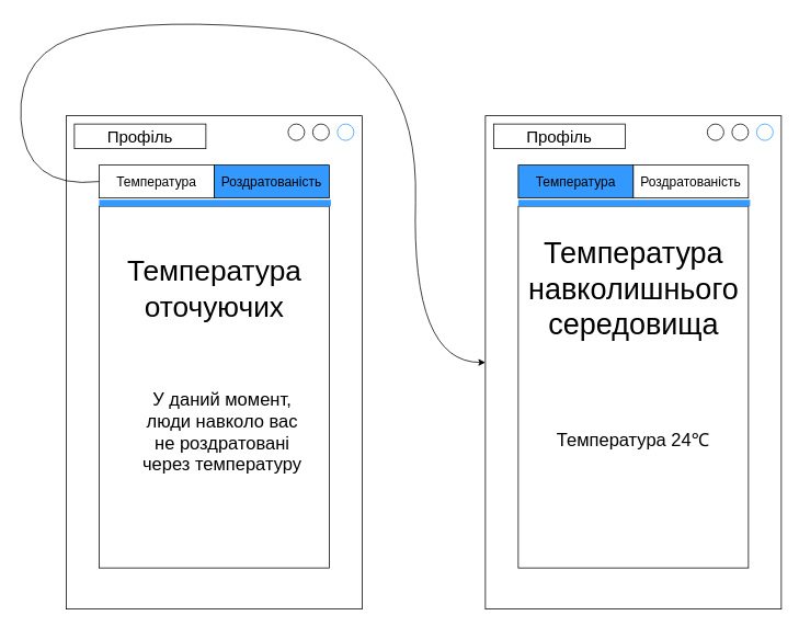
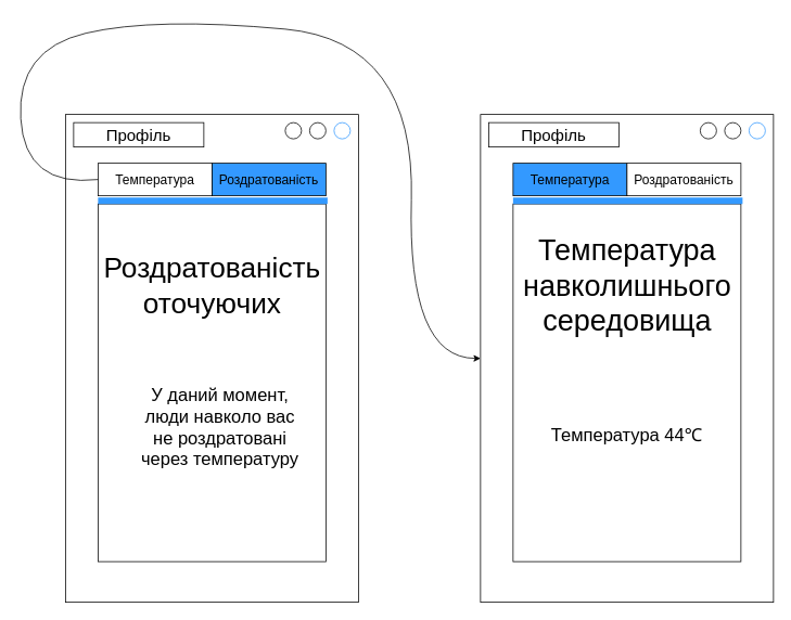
  <mxCell id="0" />
  <mxCell id="1" parent="0" />
  <mxCell id="2" value="" style="rounded=0;whiteSpace=wrap;html=1;" vertex="1" parent="1"><mxGeometry x="590" y="140" width="360" height="600" as="geometry" /></mxCell>
  <mxCell id="3" value="" style="rounded=0;whiteSpace=wrap;html=1;" vertex="1" parent="1"><mxGeometry x="630" y="250" width="280" height="440" as="geometry" /></mxCell>
  <mxCell id="4" value="Температура навколишнього середовища" style="text;html=1;strokeColor=none;fillColor=none;align=center;verticalAlign=middle;whiteSpace=wrap;rounded=0;fontSize=36;" vertex="1" parent="1"><mxGeometry x="637.5" y="270" width="265" height="160" as="geometry" /></mxCell>
- <mxCell id="5" value="&lt;font style=&quot;font-size: 22px;&quot;&gt;Температура 24&lt;/font&gt;&lt;font style=&quot;font-size: 22px;&quot;&gt;℃&lt;/font&gt;" style="text;html=1;strokeColor=none;fillColor=none;align=center;verticalAlign=middle;whiteSpace=wrap;rounded=0;" vertex="1" parent="1"><mxGeometry x="670" y="520" width="200" height="30" as="geometry" /></mxCell>
+ <mxCell id="5" value="&lt;font style=&quot;font-size: 22px;&quot;&gt;Температура 44&lt;/font&gt;&lt;font style=&quot;font-size: 22px;&quot;&gt;℃&lt;/font&gt;" style="text;html=1;strokeColor=none;fillColor=none;align=center;verticalAlign=middle;whiteSpace=wrap;rounded=0;" vertex="1" parent="1"><mxGeometry x="670" y="520" width="200" height="30" as="geometry" /></mxCell>
  <mxCell id="6" value="&lt;font style=&quot;font-size: 16px;&quot;&gt;Температура&lt;/font&gt;" style="rounded=0;whiteSpace=wrap;html=1;fillColor=#3399FF;" vertex="1" parent="1"><mxGeometry x="630" y="200" width="140" height="40" as="geometry" /></mxCell>
  <mxCell id="7" value="&lt;font style=&quot;font-size: 16px;&quot;&gt;Роздратованість&lt;/font&gt;" style="rounded=0;whiteSpace=wrap;html=1;" vertex="1" parent="1"><mxGeometry x="770" y="200" width="140" height="40" as="geometry" /></mxCell>
  <mxCell id="8" value="" style="endArrow=none;html=1;rounded=0;strokeWidth=8;strokeColor=#3399FF;" edge="1" parent="1"><mxGeometry width="50" height="50" relative="1" as="geometry"><mxPoint x="912" y="246" as="sourcePoint" /><mxPoint x="630" y="246" as="targetPoint" /></mxGeometry></mxCell>
  <mxCell id="9" value="" style="ellipse;whiteSpace=wrap;html=1;" vertex="1" parent="1"><mxGeometry x="860" y="150" width="20" height="20" as="geometry" /></mxCell>
  <mxCell id="10" value="" style="ellipse;whiteSpace=wrap;html=1;" vertex="1" parent="1"><mxGeometry x="890" y="150" width="20" height="20" as="geometry" /></mxCell>
  <mxCell id="11" value="" style="ellipse;whiteSpace=wrap;html=1;strokeColor=#3399FF;" vertex="1" parent="1"><mxGeometry x="920" y="150" width="20" height="20" as="geometry" /></mxCell>
  <mxCell id="12" value="&lt;font style=&quot;font-size: 20px;&quot;&gt;Профіль&lt;/font&gt;" style="rounded=0;whiteSpace=wrap;html=1;" vertex="1" parent="1"><mxGeometry x="600" y="150" width="160" height="30" as="geometry" /></mxCell>
  <mxCell id="13" value="" style="rounded=0;whiteSpace=wrap;html=1;" vertex="1" parent="1"><mxGeometry x="80" y="140" width="360" height="600" as="geometry" /></mxCell>
  <mxCell id="14" value="" style="rounded=0;whiteSpace=wrap;html=1;" vertex="1" parent="1"><mxGeometry x="120" y="250" width="280" height="440" as="geometry" /></mxCell>
- <mxCell id="15" value="&lt;font style=&quot;font-size: 35px;&quot;&gt;Температура оточуючих&lt;/font&gt;" style="text;html=1;strokeColor=none;fillColor=none;align=center;verticalAlign=middle;whiteSpace=wrap;rounded=0;fontSize=36;" vertex="1" parent="1"><mxGeometry x="127.5" y="270" width="265" height="160" as="geometry" /></mxCell>
+ <mxCell id="15" value="&lt;font style=&quot;font-size: 35px;&quot;&gt;Роздратованість оточуючих&lt;/font&gt;" style="text;html=1;strokeColor=none;fillColor=none;align=center;verticalAlign=middle;whiteSpace=wrap;rounded=0;fontSize=36;" vertex="1" parent="1"><mxGeometry x="127.5" y="270" width="265" height="160" as="geometry" /></mxCell>
  <mxCell id="16" value="&lt;font style=&quot;font-size: 16px;&quot;&gt;Температура&lt;/font&gt;" style="rounded=0;whiteSpace=wrap;html=1;fillColor=#FFFFFF;" vertex="1" parent="1"><mxGeometry x="120" y="200" width="140" height="40" as="geometry" /></mxCell>
  <mxCell id="17" value="&lt;font style=&quot;font-size: 16px;&quot;&gt;Роздратованість&lt;/font&gt;" style="rounded=0;whiteSpace=wrap;html=1;fillColor=#3399FF;" vertex="1" parent="1"><mxGeometry x="260" y="200" width="140" height="40" as="geometry" /></mxCell>
  <mxCell id="18" value="" style="endArrow=none;html=1;rounded=0;strokeWidth=8;strokeColor=#3399FF;" edge="1" parent="1"><mxGeometry width="50" height="50" relative="1" as="geometry"><mxPoint x="402" y="246" as="sourcePoint" /><mxPoint x="120" y="246" as="targetPoint" /></mxGeometry></mxCell>
  <mxCell id="19" value="&lt;span style=&quot;font-size: 22px;&quot;&gt;У даний момент, люди навколо вас не роздратовані через температуру&lt;/span&gt;" style="text;html=1;strokeColor=none;fillColor=none;align=center;verticalAlign=middle;whiteSpace=wrap;rounded=0;" vertex="1" parent="1"><mxGeometry x="170" y="470" width="200" height="110" as="geometry" /></mxCell>
  <mxCell id="20" value="" style="ellipse;whiteSpace=wrap;html=1;" vertex="1" parent="1"><mxGeometry x="350" y="150" width="20" height="20" as="geometry" /></mxCell>
  <mxCell id="21" value="" style="ellipse;whiteSpace=wrap;html=1;" vertex="1" parent="1"><mxGeometry x="380" y="150" width="20" height="20" as="geometry" /></mxCell>
  <mxCell id="22" value="" style="ellipse;whiteSpace=wrap;html=1;strokeColor=#3399FF;" vertex="1" parent="1"><mxGeometry x="410" y="150" width="20" height="20" as="geometry" /></mxCell>
  <mxCell id="23" value="&lt;font style=&quot;font-size: 20px;&quot;&gt;Профіль&lt;/font&gt;" style="rounded=0;whiteSpace=wrap;html=1;" vertex="1" parent="1"><mxGeometry x="90" y="150" width="160" height="30" as="geometry" /></mxCell>
  <mxCell id="24" value="" style="curved=1;endArrow=classic;html=1;rounded=0;exitX=0;exitY=0.5;exitDx=0;exitDy=0;entryX=0;entryY=0.5;entryDx=0;entryDy=0;" edge="1" parent="1" source="16" target="2"><mxGeometry width="50" height="50" relative="1" as="geometry"><mxPoint x="870" y="370" as="sourcePoint" /><mxPoint x="570" y="90" as="targetPoint" /><Array as="points"><mxPoint x="30" y="230" /><mxPoint x="20" y="60" /><mxPoint x="190" y="20" /><mxPoint x="510" y="50" /><mxPoint x="500" y="440" /></Array></mxGeometry></mxCell>
